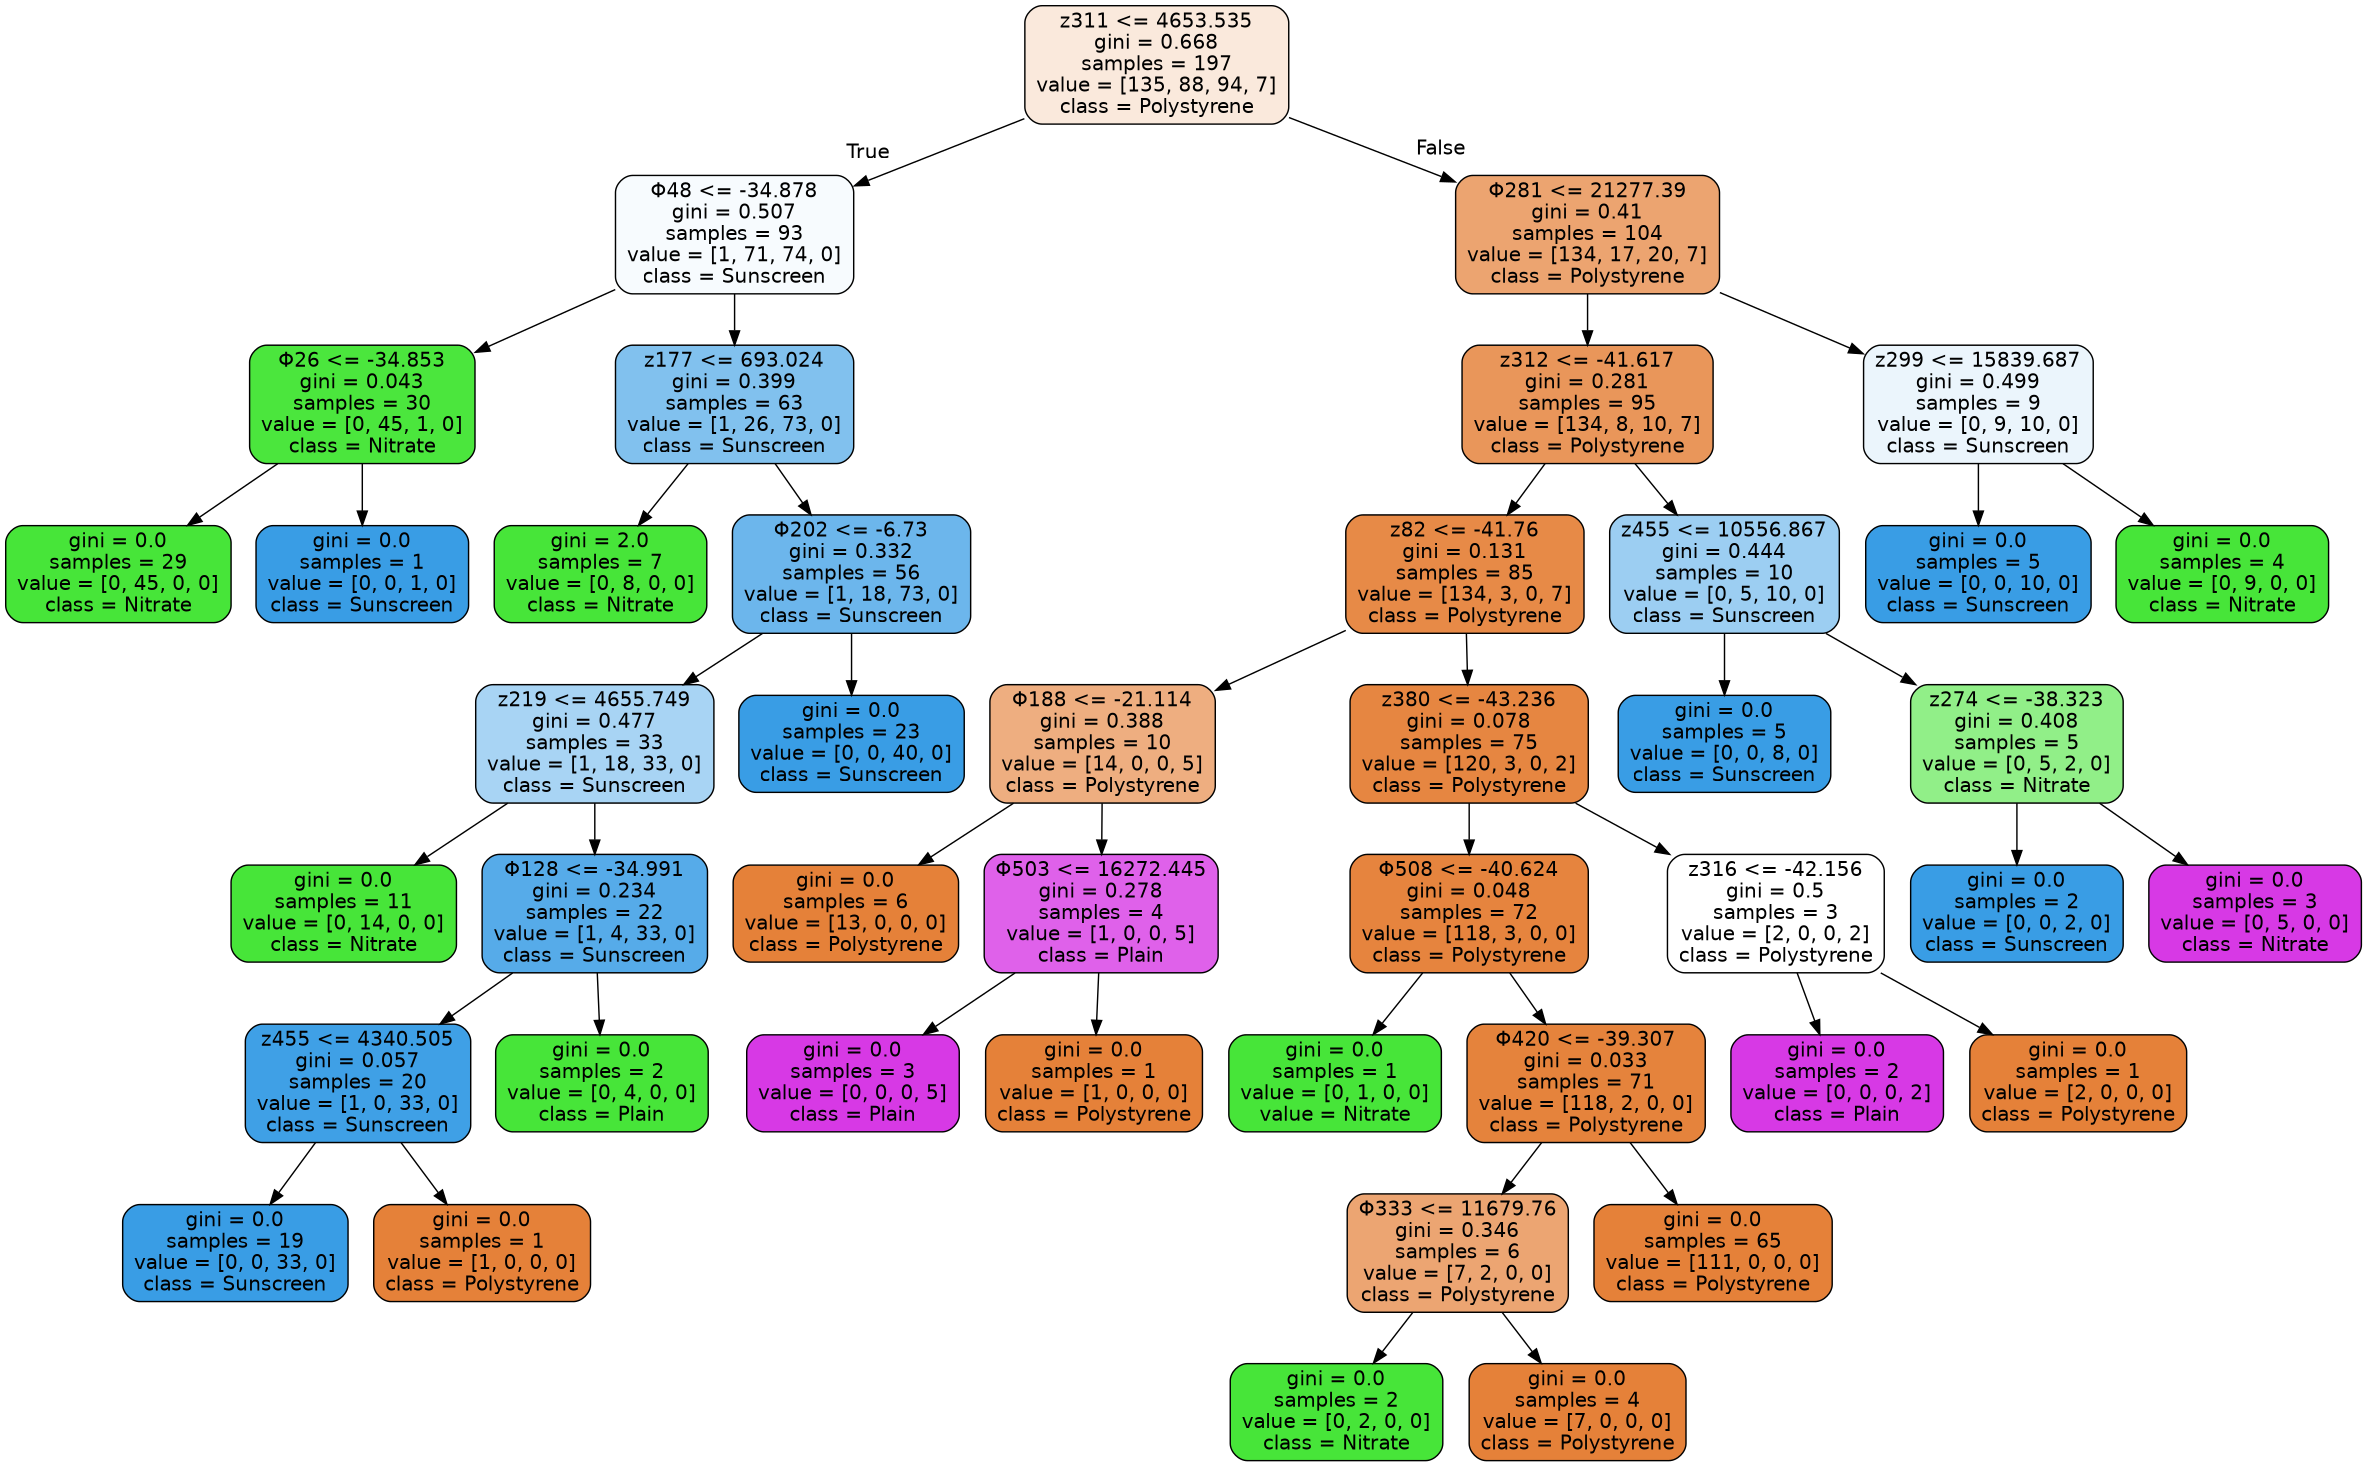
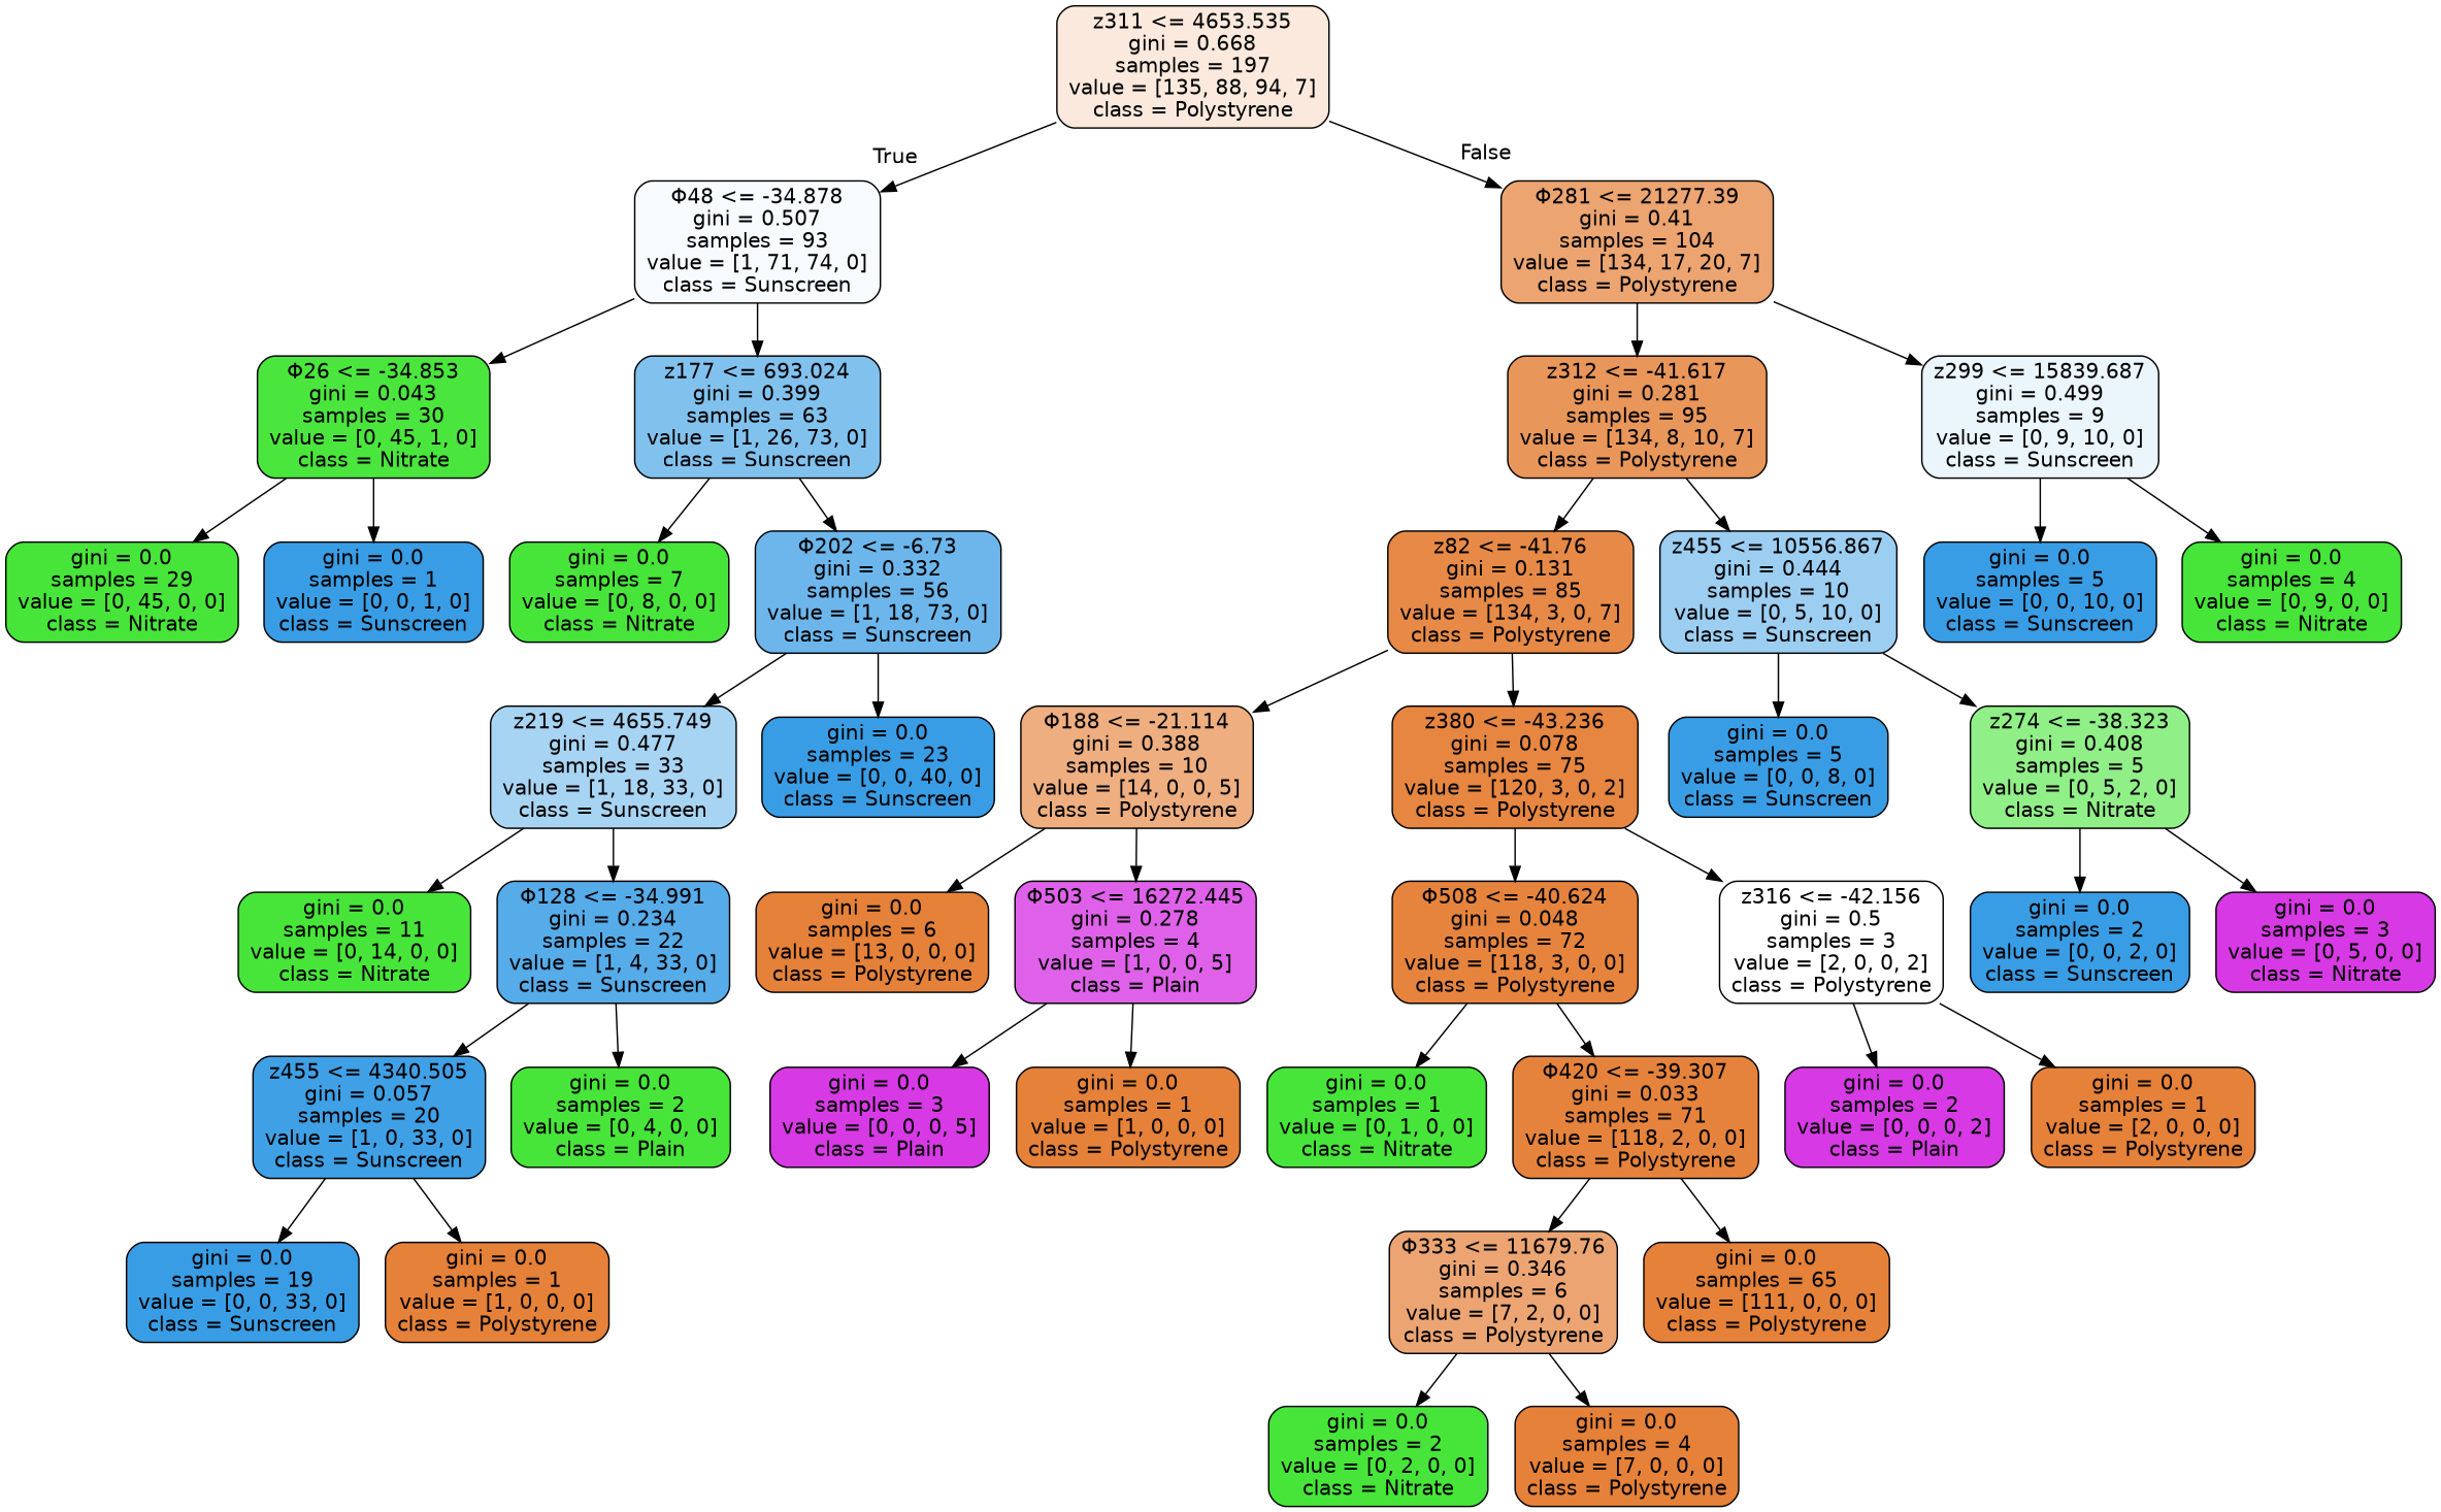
  digraph {
    node [color=black fillcolor="#47e539" fontname=helvetica shape=box style="filled, rounded"]
    edge [fontname=helvetica]
    n1 [fillcolor="#fae9dc" label="z311 <= 4653.535\ngini = 0.668\nsamples = 197\nvalue = [135, 88, 94, 7]\nclass = Polystyrene"]
    n2 [fillcolor="#f7fbfe" label="Φ48 <= -34.878\ngini = 0.507\nsamples = 93\nvalue = [1, 71, 74, 0]\nclass = Sunscreen"]
    n3 [fillcolor="#eca470" label="Φ281 <= 21277.39\ngini = 0.41\nsamples = 104\nvalue = [134, 17, 20, 7]\nclass = Polystyrene"]
    n4 [fillcolor="#4be63d" label="Φ26 <= -34.853\ngini = 0.043\nsamples = 30\nvalue = [0, 45, 1, 0]\nclass = Nitrate"]
    n5 [fillcolor="#81c1ee" label="z177 <= 693.024\ngini = 0.399\nsamples = 63\nvalue = [1, 26, 73, 0]\nclass = Sunscreen"]
    n6 [fillcolor="#e9965a" label="z312 <= -41.617\ngini = 0.281\nsamples = 95\nvalue = [134, 8, 10, 7]\nclass = Polystyrene"]
    n7 [fillcolor="#ebf5fc" label="z299 <= 15839.687\ngini = 0.499\nsamples = 9\nvalue = [0, 9, 10, 0]\nclass = Sunscreen"]
    n8 [label="gini = 0.0\nsamples = 29\nvalue = [0, 45, 0, 0]\nclass = Nitrate"]
    n9 [fillcolor="#399de5" label="gini = 0.0\nsamples = 1\nvalue = [0, 0, 1, 0]\nclass = Sunscreen"]
-   n10 [label="gini = 2.0\nsamples = 7\nvalue = [0, 8, 0, 0]\nclass = Nitrate"]
+   n10 [label="gini = 0.0\nsamples = 7\nvalue = [0, 8, 0, 0]\nclass = Nitrate"]
    n11 [fillcolor="#6cb6ec" label="Φ202 <= -6.73\ngini = 0.332\nsamples = 56\nvalue = [1, 18, 73, 0]\nclass = Sunscreen"]
    n12 [fillcolor="#a8d4f4" label="z219 <= 4655.749\ngini = 0.477\nsamples = 33\nvalue = [1, 18, 33, 0]\nclass = Sunscreen"]
    n13 [fillcolor="#399de5" label="gini = 0.0\nsamples = 23\nvalue = [0, 0, 40, 0]\nclass = Sunscreen"]
    n14 [label="gini = 0.0\nsamples = 11\nvalue = [0, 14, 0, 0]\nclass = Nitrate"]
    n15 [fillcolor="#56abe9" label="Φ128 <= -34.991\ngini = 0.234\nsamples = 22\nvalue = [1, 4, 33, 0]\nclass = Sunscreen"]
    n16 [fillcolor="#3fa0e6" label="z455 <= 4340.505\ngini = 0.057\nsamples = 20\nvalue = [1, 0, 33, 0]\nclass = Sunscreen"]
    n17 [label="gini = 0.0\nsamples = 2\nvalue = [0, 4, 0, 0]\nclass = Plain"]
    n18 [fillcolor="#399de5" label="gini = 0.0\nsamples = 19\nvalue = [0, 0, 33, 0]\nclass = Sunscreen"]
    n19 [fillcolor="#e58139" label="gini = 0.0\nsamples = 1\nvalue = [1, 0, 0, 0]\nclass = Polystyrene"]
    n20 [fillcolor="#e78a47" label="z82 <= -41.76\ngini = 0.131\nsamples = 85\nvalue = [134, 3, 0, 7]\nclass = Polystyrene"]
    n21 [fillcolor="#9ccef2" label="z455 <= 10556.867\ngini = 0.444\nsamples = 10\nvalue = [0, 5, 10, 0]\nclass = Sunscreen"]
    n22 [fillcolor="#399de5" label="gini = 0.0\nsamples = 5\nvalue = [0, 0, 10, 0]\nclass = Sunscreen"]
    n23 [label="gini = 0.0\nsamples = 4\nvalue = [0, 9, 0, 0]\nclass = Nitrate"]
    n24 [fillcolor="#eeae80" label="Φ188 <= -21.114\ngini = 0.388\nsamples = 10\nvalue = [14, 0, 0, 5]\nclass = Polystyrene"]
    n25 [fillcolor="#e68641" label="z380 <= -43.236\ngini = 0.078\nsamples = 75\nvalue = [120, 3, 0, 2]\nclass = Polystyrene"]
    n26 [fillcolor="#399de5" label="gini = 0.0\nsamples = 5\nvalue = [0, 0, 8, 0]\nclass = Sunscreen"]
    n27 [fillcolor="#91ef88" label="z274 <= -38.323\ngini = 0.408\nsamples = 5\nvalue = [0, 5, 2, 0]\nclass = Nitrate"]
    n28 [fillcolor="#e58139" label="gini = 0.0\nsamples = 6\nvalue = [13, 0, 0, 0]\nclass = Polystyrene"]
    n29 [fillcolor="#df61ea" label="Φ503 <= 16272.445\ngini = 0.278\nsamples = 4\nvalue = [1, 0, 0, 5]\nclass = Plain"]
    n30 [fillcolor="#e6843e" label="Φ508 <= -40.624\ngini = 0.048\nsamples = 72\nvalue = [118, 3, 0, 0]\nclass = Polystyrene"]
    n31 [fillcolor="#ffffff" label="z316 <= -42.156\ngini = 0.5\nsamples = 3\nvalue = [2, 0, 0, 2]\nclass = Polystyrene"]
    n32 [fillcolor="#d739e5" label="gini = 0.0\nsamples = 3\nvalue = [0, 0, 0, 5]\nclass = Plain"]
    n33 [fillcolor="#e58139" label="gini = 0.0\nsamples = 1\nvalue = [1, 0, 0, 0]\nclass = Polystyrene"]
-   n34 [label="gini = 0.0\nsamples = 1\nvalue = [0, 1, 0, 0]\nvalue = Nitrate"]
+   n34 [label="gini = 0.0\nsamples = 1\nvalue = [0, 1, 0, 0]\nclass = Nitrate"]
    n35 [fillcolor="#e5833c" label="Φ420 <= -39.307\ngini = 0.033\nsamples = 71\nvalue = [118, 2, 0, 0]\nclass = Polystyrene"]
    n36 [fillcolor="#d739e5" label="gini = 0.0\nsamples = 2\nvalue = [0, 0, 0, 2]\nclass = Plain"]
    n37 [fillcolor="#e58139" label="gini = 0.0\nsamples = 1\nvalue = [2, 0, 0, 0]\nclass = Polystyrene"]
    n38 [fillcolor="#eca572" label="Φ333 <= 11679.76\ngini = 0.346\nsamples = 6\nvalue = [7, 2, 0, 0]\nclass = Polystyrene"]
    n39 [fillcolor="#e58139" label="gini = 0.0\nsamples = 65\nvalue = [111, 0, 0, 0]\nclass = Polystyrene"]
    n40 [label="gini = 0.0\nsamples = 2\nvalue = [0, 2, 0, 0]\nclass = Nitrate"]
    n41 [fillcolor="#e58139" label="gini = 0.0\nsamples = 4\nvalue = [7, 0, 0, 0]\nclass = Polystyrene"]
    n42 [fillcolor="#399de5" label="gini = 0.0\nsamples = 2\nvalue = [0, 0, 2, 0]\nclass = Sunscreen"]
    n43 [fillcolor="#d739e5" label="gini = 0.0\nsamples = 3\nvalue = [0, 5, 0, 0]\nclass = Nitrate"]
    n1 -> n2 [headlabel=True labelangle=45 labeldistance=2.5]
    n1 -> n3 [headlabel=False labelangle=-45 labeldistance=2.5]
    n2 -> n4
    n2 -> n5
    n3 -> n6
    n3 -> n7
    n4 -> n8
    n4 -> n9
    n5 -> n10
    n5 -> n11
    n6 -> n20
    n6 -> n21
    n7 -> n22
    n7 -> n23
    n11 -> n12
    n11 -> n13
    n12 -> n14
    n12 -> n15
    n15 -> n16
    n15 -> n17
    n16 -> n18
    n16 -> n19
    n20 -> n24
    n20 -> n25
    n21 -> n26
    n21 -> n27
    n24 -> n28
    n24 -> n29
    n25 -> n30
    n25 -> n31
    n27 -> n42
    n27 -> n43
    n29 -> n32
    n29 -> n33
    n30 -> n34
    n30 -> n35
    n31 -> n36
    n31 -> n37
    n35 -> n38
    n35 -> n39
    n38 -> n40
    n38 -> n41
  }
